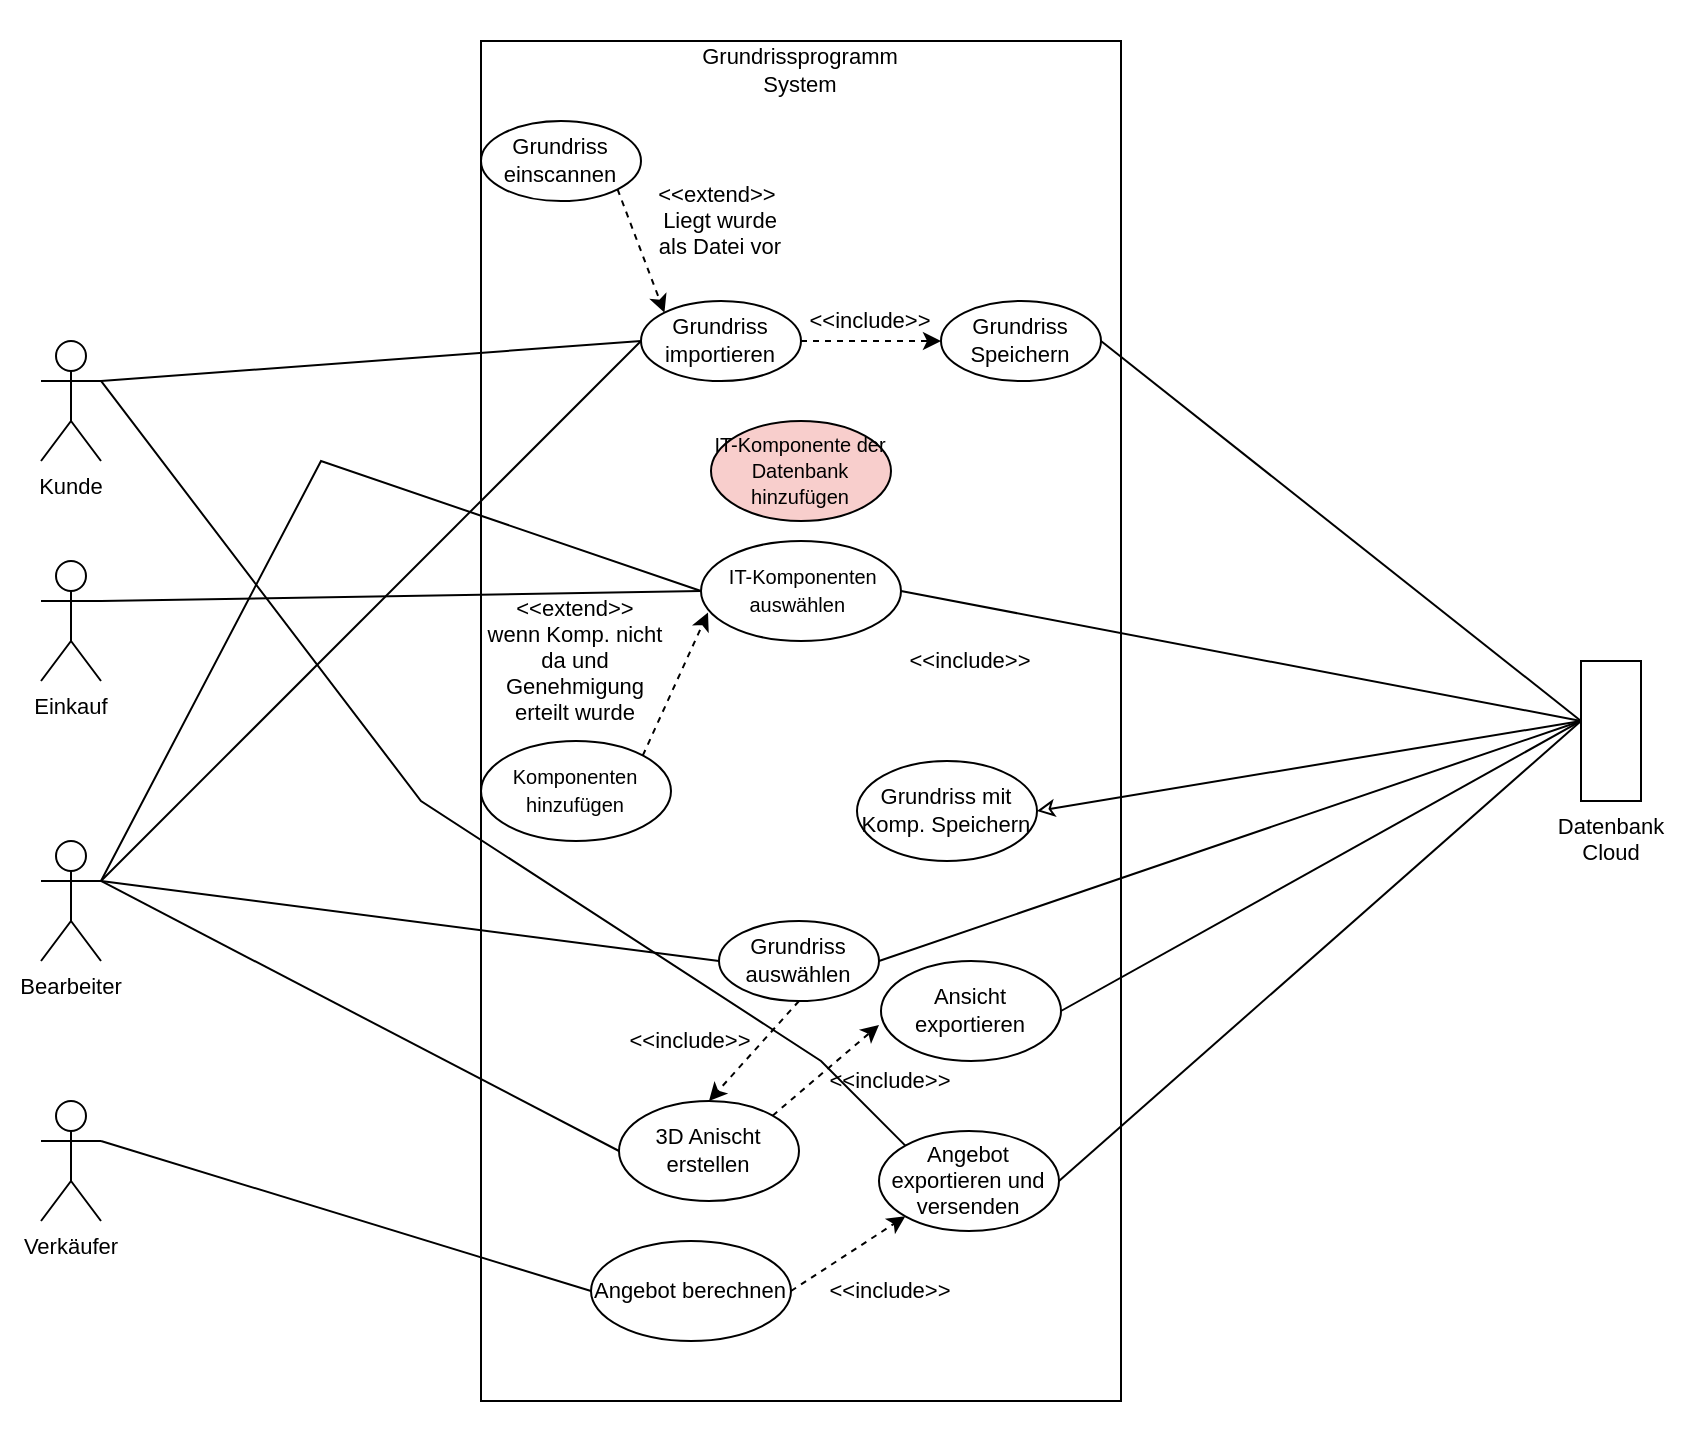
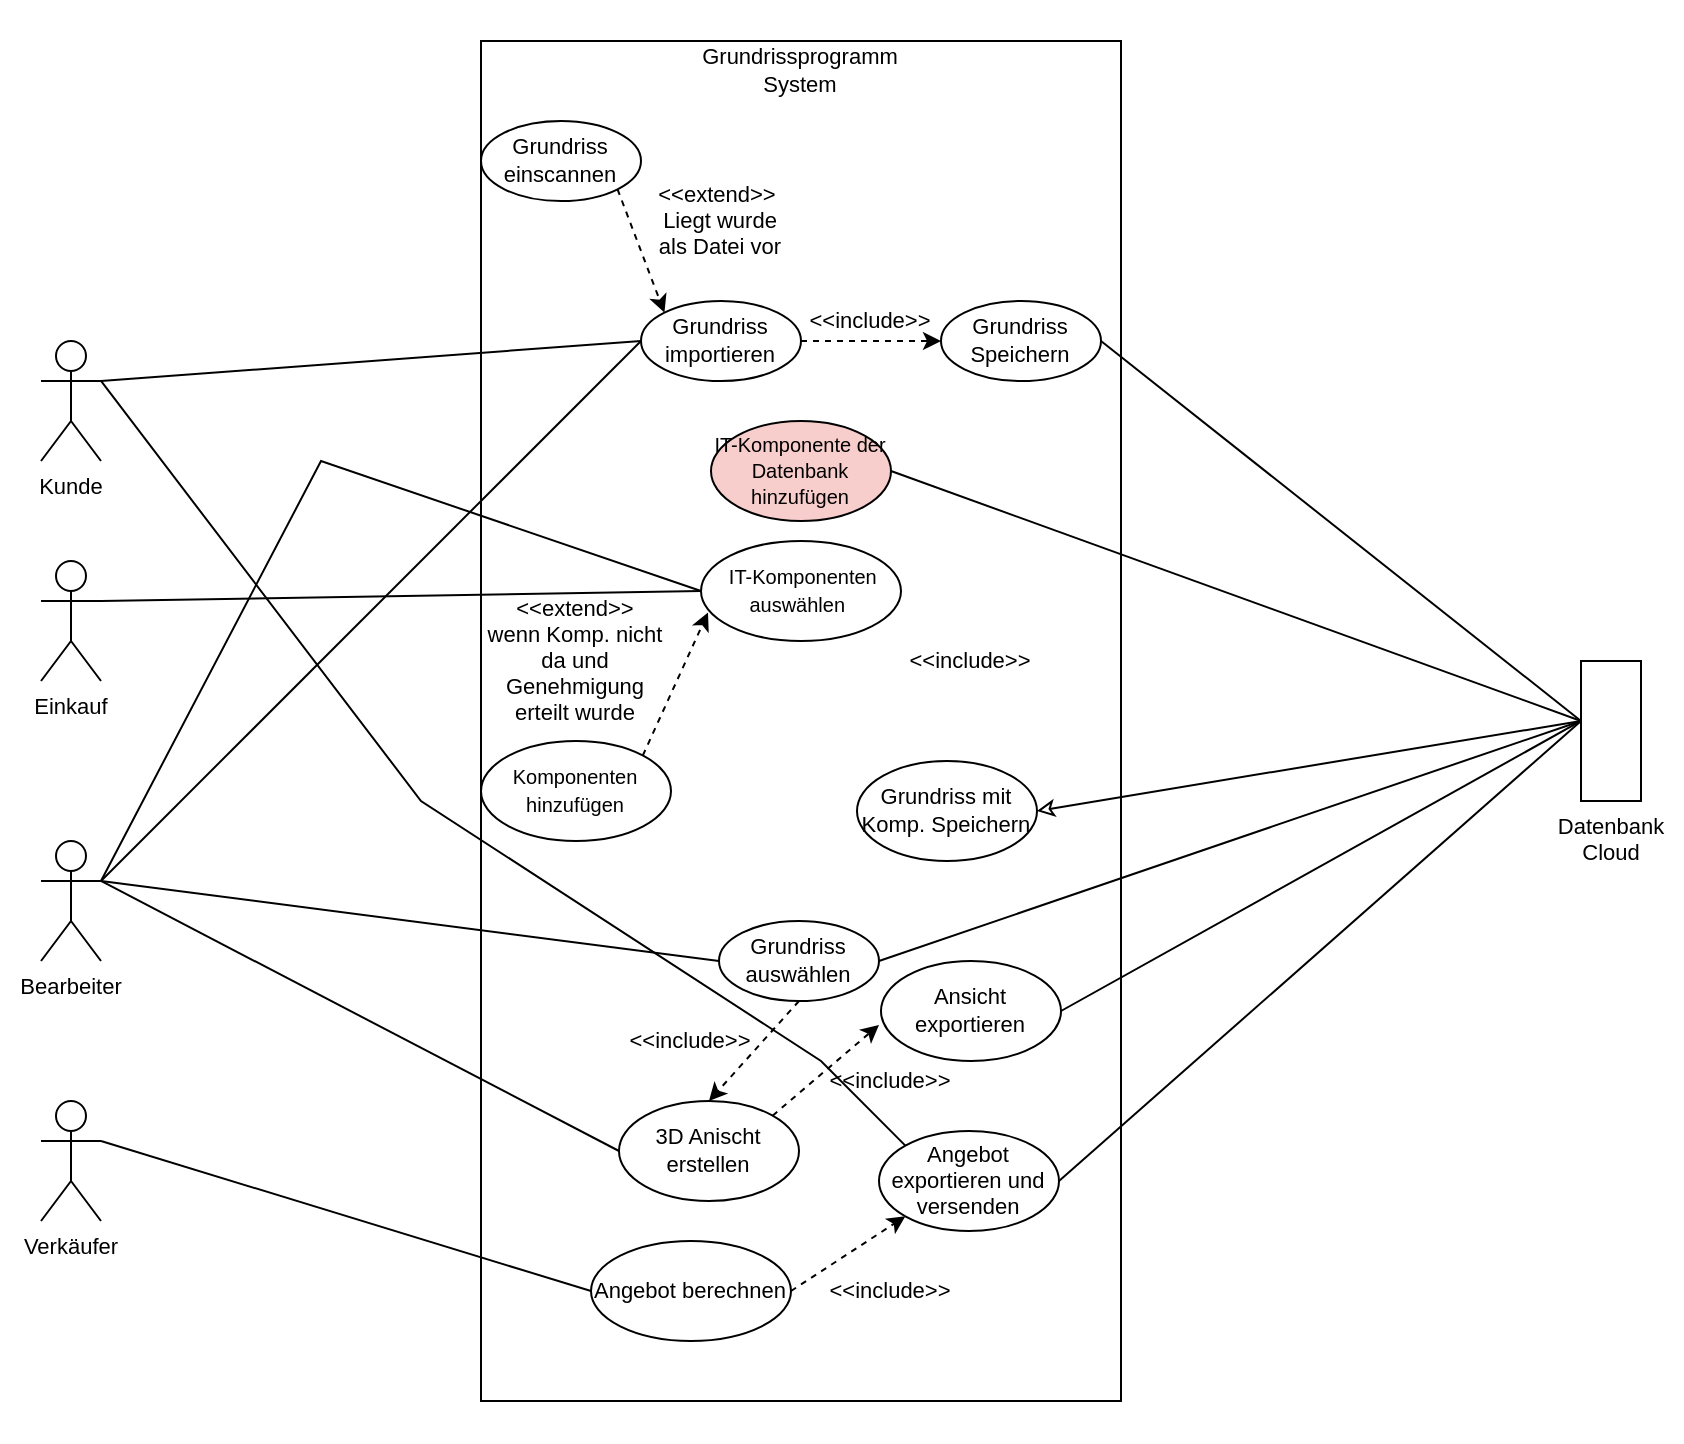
  <mxCell id="0" />
  <mxCell id="1" parent="0" />
  <mxCell id="2" value="" style="rounded=0;whiteSpace=wrap;html=1;fontSize=11;" vertex="1" parent="1"><mxGeometry x="240" y="20" width="320" height="680" as="geometry" /></mxCell>
  <mxCell id="3" value="Grundrissprogramm System" style="text;html=1;strokeColor=none;fillColor=none;align=center;verticalAlign=middle;whiteSpace=wrap;rounded=0;fontSize=11;" vertex="1" parent="1"><mxGeometry x="370" y="20" width="60" height="30" as="geometry" /></mxCell>
  <mxCell id="4" style="rounded=0;orthogonalLoop=1;jettySize=auto;html=1;exitX=1;exitY=0.333;exitDx=0;exitDy=0;exitPerimeter=0;entryX=0;entryY=0.5;entryDx=0;entryDy=0;endArrow=none;endFill=0;fontSize=11;" edge="1" parent="1" source="8" target="13"><mxGeometry relative="1" as="geometry" /></mxCell>
  <mxCell id="5" style="edgeStyle=none;rounded=0;orthogonalLoop=1;jettySize=auto;html=1;exitX=1;exitY=0.333;exitDx=0;exitDy=0;exitPerimeter=0;entryX=0;entryY=0.5;entryDx=0;entryDy=0;fontSize=11;endArrow=none;endFill=0;" edge="1" parent="1" source="8" target="22"><mxGeometry relative="1" as="geometry" /></mxCell>
  <mxCell id="6" style="edgeStyle=none;rounded=0;orthogonalLoop=1;jettySize=auto;html=1;exitX=1;exitY=0.333;exitDx=0;exitDy=0;exitPerimeter=0;entryX=0;entryY=0.5;entryDx=0;entryDy=0;startArrow=none;startFill=0;endArrow=none;endFill=0;" edge="1" parent="1" source="8" target="23"><mxGeometry relative="1" as="geometry"><Array as="points"><mxPoint x="160" y="230" /></Array></mxGeometry></mxCell>
  <mxCell id="7" style="edgeStyle=none;rounded=0;orthogonalLoop=1;jettySize=auto;html=1;exitX=1;exitY=0.333;exitDx=0;exitDy=0;exitPerimeter=0;entryX=0;entryY=0.5;entryDx=0;entryDy=0;startArrow=none;startFill=0;endArrow=none;endFill=0;" edge="1" parent="1" source="8" target="28"><mxGeometry relative="1" as="geometry" /></mxCell>
  <mxCell id="8" value="Bearbeiter" style="shape=umlActor;verticalLabelPosition=bottom;verticalAlign=top;html=1;outlineConnect=0;fontSize=11;" vertex="1" parent="1"><mxGeometry x="20" y="420" width="30" height="60" as="geometry" /></mxCell>
- <mxCell id="9" style="edgeStyle=none;rounded=0;orthogonalLoop=1;jettySize=auto;html=1;exitX=0;exitY=0.333;exitDx=0;exitDy=0;exitPerimeter=0;entryX=1;entryY=0.5;entryDx=0;entryDy=0;fontSize=10;endArrow=none;endFill=0;" edge="1" parent="1" source="11" target="23"><mxGeometry relative="1" as="geometry" /></mxCell>
  <mxCell id="10" style="edgeStyle=none;rounded=0;orthogonalLoop=1;jettySize=auto;html=1;exitX=0;exitY=0.333;exitDx=0;exitDy=0;exitPerimeter=0;entryX=1;entryY=0.5;entryDx=0;entryDy=0;startArrow=none;startFill=0;endArrow=classic;endFill=0;" edge="1" parent="1" source="11" target="26"><mxGeometry relative="1" as="geometry" /></mxCell>
  <mxCell id="11" value="&lt;div&gt;Datenbank&lt;/div&gt;&lt;div&gt;Cloud&lt;br&gt;&lt;/div&gt;" style="shape=umlActor;verticalLabelPosition=bottom;verticalAlign=top;html=1;outlineConnect=0;fontSize=11;" vertex="1" parent="1"><mxGeometry x="790" y="340" width="30" height="60" as="geometry" /></mxCell>
  <mxCell id="12" style="edgeStyle=none;rounded=0;orthogonalLoop=1;jettySize=auto;html=1;exitX=1;exitY=0.5;exitDx=0;exitDy=0;entryX=0;entryY=0.5;entryDx=0;entryDy=0;endArrow=classic;endFill=1;dashed=1;fontSize=11;" edge="1" parent="1" source="13" target="15"><mxGeometry relative="1" as="geometry" /></mxCell>
  <mxCell id="13" value="Grundriss importieren" style="ellipse;whiteSpace=wrap;html=1;fontSize=11;" vertex="1" parent="1"><mxGeometry x="320" y="150" width="80" height="40" as="geometry" /></mxCell>
  <mxCell id="14" style="edgeStyle=none;rounded=0;orthogonalLoop=1;jettySize=auto;html=1;exitX=1;exitY=0.5;exitDx=0;exitDy=0;entryX=0;entryY=0.333;entryDx=0;entryDy=0;entryPerimeter=0;endArrow=none;endFill=0;fontSize=11;" edge="1" parent="1" source="15" target="11"><mxGeometry relative="1" as="geometry" /></mxCell>
  <mxCell id="15" value="Grundriss Speichern" style="ellipse;whiteSpace=wrap;html=1;fontSize=11;" vertex="1" parent="1"><mxGeometry x="470" y="150" width="80" height="40" as="geometry" /></mxCell>
  <mxCell id="16" value="&amp;lt;&amp;lt;include&amp;gt;&amp;gt;" style="text;html=1;strokeColor=none;fillColor=none;align=center;verticalAlign=middle;whiteSpace=wrap;rounded=0;fontSize=11;" vertex="1" parent="1"><mxGeometry x="410" y="150" width="50" height="20" as="geometry" /></mxCell>
  <mxCell id="17" style="edgeStyle=none;rounded=0;orthogonalLoop=1;jettySize=auto;html=1;exitX=1;exitY=1;exitDx=0;exitDy=0;entryX=0;entryY=0;entryDx=0;entryDy=0;dashed=1;endArrow=classic;endFill=1;fontSize=11;startArrow=none;startFill=0;" edge="1" parent="1" source="18" target="13"><mxGeometry relative="1" as="geometry" /></mxCell>
  <mxCell id="18" value="Grundriss einscannen" style="ellipse;whiteSpace=wrap;html=1;fontSize=11;" vertex="1" parent="1"><mxGeometry x="240" y="60" width="80" height="40" as="geometry" /></mxCell>
  <mxCell id="19" value="&amp;lt;&amp;lt;extend&amp;gt;&amp;gt;&amp;nbsp;&lt;br&gt;Liegt wurde als Datei vor" style="text;html=1;strokeColor=none;fillColor=none;align=center;verticalAlign=middle;whiteSpace=wrap;rounded=0;fontSize=11;" vertex="1" parent="1"><mxGeometry x="335" y="100" width="50" height="20" as="geometry" /></mxCell>
  <mxCell id="20" style="edgeStyle=none;rounded=0;orthogonalLoop=1;jettySize=auto;html=1;exitX=1;exitY=0.5;exitDx=0;exitDy=0;entryX=0;entryY=0.333;entryDx=0;entryDy=0;entryPerimeter=0;fontSize=11;endArrow=none;endFill=0;" edge="1" parent="1" source="22" target="11"><mxGeometry relative="1" as="geometry" /></mxCell>
  <mxCell id="21" style="edgeStyle=none;rounded=0;orthogonalLoop=1;jettySize=auto;html=1;exitX=0.5;exitY=1;exitDx=0;exitDy=0;entryX=0.5;entryY=0;entryDx=0;entryDy=0;dashed=1;fontSize=10;endArrow=classic;endFill=1;" edge="1" parent="1" source="22" target="28"><mxGeometry relative="1" as="geometry" /></mxCell>
  <mxCell id="22" value="Grundriss auswählen" style="ellipse;whiteSpace=wrap;html=1;fontSize=11;" vertex="1" parent="1"><mxGeometry x="359" y="460" width="80" height="40" as="geometry" /></mxCell>
  <mxCell id="23" value="&lt;font style=&quot;font-size: 10px&quot;&gt;&amp;nbsp;IT-Komponenten auswählen&amp;nbsp;&lt;br&gt;&lt;/font&gt;" style="ellipse;whiteSpace=wrap;html=1;fontSize=11;" vertex="1" parent="1"><mxGeometry x="350" y="270" width="100" height="50" as="geometry" /></mxCell>
+ <mxCell id="24" style="edgeStyle=none;rounded=0;orthogonalLoop=1;jettySize=auto;html=1;exitX=1;exitY=0.5;exitDx=0;exitDy=0;entryX=0;entryY=0.333;entryDx=0;entryDy=0;entryPerimeter=0;fontSize=10;endArrow=none;endFill=0;" edge="1" parent="1" source="25" target="11"><mxGeometry relative="1" as="geometry" /></mxCell>
  <mxCell id="25" value="&lt;font style=&quot;font-size: 10px;&quot;&gt;IT-Komponente der Datenbank hinzufügen&lt;br&gt;&lt;/font&gt;" style="ellipse;whiteSpace=wrap;html=1;fontSize=11;fillColor=#f8cecc;" vertex="1" parent="1"><mxGeometry x="355" y="210" width="90" height="50" as="geometry" /></mxCell>
  <mxCell id="26" value="Grundriss mit Komp. Speichern" style="ellipse;whiteSpace=wrap;html=1;fontSize=11;" vertex="1" parent="1"><mxGeometry x="428" y="380" width="90" height="50" as="geometry" /></mxCell>
  <mxCell id="27" style="edgeStyle=none;rounded=0;orthogonalLoop=1;jettySize=auto;html=1;exitX=1;exitY=0;exitDx=0;exitDy=0;entryX=-0.011;entryY=0.639;entryDx=0;entryDy=0;dashed=1;fontSize=10;endArrow=classic;endFill=1;entryPerimeter=0;" edge="1" parent="1" source="28" target="30"><mxGeometry relative="1" as="geometry" /></mxCell>
  <mxCell id="28" value="3D Anischt erstellen" style="ellipse;whiteSpace=wrap;html=1;fontSize=11;" vertex="1" parent="1"><mxGeometry x="309" y="550" width="90" height="50" as="geometry" /></mxCell>
  <mxCell id="29" style="edgeStyle=none;rounded=0;orthogonalLoop=1;jettySize=auto;html=1;exitX=1;exitY=0.5;exitDx=0;exitDy=0;startArrow=none;startFill=0;endArrow=none;endFill=0;entryX=0;entryY=0.333;entryDx=0;entryDy=0;entryPerimeter=0;" edge="1" parent="1" source="30" target="11"><mxGeometry relative="1" as="geometry"><mxPoint x="790" y="370" as="targetPoint" /></mxGeometry></mxCell>
  <mxCell id="30" value="Ansicht exportieren" style="ellipse;whiteSpace=wrap;html=1;fontSize=11;" vertex="1" parent="1"><mxGeometry x="440" y="480" width="90" height="50" as="geometry" /></mxCell>
  <mxCell id="31" style="edgeStyle=none;rounded=0;orthogonalLoop=1;jettySize=auto;html=1;exitX=1;exitY=0.5;exitDx=0;exitDy=0;entryX=0;entryY=1;entryDx=0;entryDy=0;dashed=1;fontSize=10;endArrow=classic;endFill=1;" edge="1" parent="1" source="32" target="35"><mxGeometry relative="1" as="geometry" /></mxCell>
  <mxCell id="32" value="Angebot berechnen" style="ellipse;whiteSpace=wrap;html=1;fontSize=11;" vertex="1" parent="1"><mxGeometry x="295" y="620" width="100" height="50" as="geometry" /></mxCell>
  <mxCell id="33" style="edgeStyle=none;rounded=0;orthogonalLoop=1;jettySize=auto;html=1;exitX=1;exitY=0.5;exitDx=0;exitDy=0;entryX=0;entryY=0.333;entryDx=0;entryDy=0;entryPerimeter=0;startArrow=none;startFill=0;endArrow=none;endFill=0;" edge="1" parent="1" source="35" target="11"><mxGeometry relative="1" as="geometry" /></mxCell>
  <mxCell id="34" style="edgeStyle=none;rounded=0;orthogonalLoop=1;jettySize=auto;html=1;exitX=0;exitY=0;exitDx=0;exitDy=0;entryX=1;entryY=0.333;entryDx=0;entryDy=0;entryPerimeter=0;startArrow=none;startFill=0;endArrow=none;endFill=0;" edge="1" parent="1" source="35" target="37"><mxGeometry relative="1" as="geometry"><Array as="points"><mxPoint x="410" y="530" /><mxPoint x="210" y="400" /></Array></mxGeometry></mxCell>
  <mxCell id="35" value="&lt;div&gt;Angebot&lt;br&gt;&lt;/div&gt;&lt;div&gt;exportieren und versenden&lt;/div&gt;" style="ellipse;whiteSpace=wrap;html=1;fontSize=11;" vertex="1" parent="1"><mxGeometry x="439" y="565" width="90" height="50" as="geometry" /></mxCell>
  <mxCell id="36" style="rounded=0;orthogonalLoop=1;jettySize=auto;html=1;exitX=1;exitY=0.333;exitDx=0;exitDy=0;exitPerimeter=0;entryX=0;entryY=0.5;entryDx=0;entryDy=0;endArrow=none;endFill=0;" edge="1" parent="1" source="37" target="13"><mxGeometry relative="1" as="geometry" /></mxCell>
  <mxCell id="37" value="Kunde" style="shape=umlActor;verticalLabelPosition=bottom;verticalAlign=top;html=1;outlineConnect=0;fontSize=11;" vertex="1" parent="1"><mxGeometry x="20" y="170" width="30" height="60" as="geometry" /></mxCell>
  <mxCell id="38" style="edgeStyle=none;rounded=0;orthogonalLoop=1;jettySize=auto;html=1;exitX=1;exitY=0.333;exitDx=0;exitDy=0;exitPerimeter=0;entryX=0;entryY=0.5;entryDx=0;entryDy=0;startArrow=none;startFill=0;endArrow=none;endFill=0;" edge="1" parent="1" source="39" target="23"><mxGeometry relative="1" as="geometry" /></mxCell>
  <mxCell id="39" value="Einkauf" style="shape=umlActor;verticalLabelPosition=bottom;verticalAlign=top;html=1;outlineConnect=0;fontSize=11;" vertex="1" parent="1"><mxGeometry x="20" y="280" width="30" height="60" as="geometry" /></mxCell>
  <mxCell id="40" style="edgeStyle=none;rounded=0;orthogonalLoop=1;jettySize=auto;html=1;exitX=1;exitY=0;exitDx=0;exitDy=0;entryX=0.035;entryY=0.715;entryDx=0;entryDy=0;entryPerimeter=0;startArrow=none;startFill=0;endArrow=classic;endFill=1;dashed=1;" edge="1" parent="1" source="41" target="23"><mxGeometry relative="1" as="geometry" /></mxCell>
  <mxCell id="41" value="&lt;font style=&quot;font-size: 10px&quot;&gt;Komponenten hinzufügen&lt;br&gt;&lt;/font&gt;" style="ellipse;whiteSpace=wrap;html=1;fontSize=11;" vertex="1" parent="1"><mxGeometry x="240" y="370" width="95" height="50" as="geometry" /></mxCell>
  <mxCell id="42" value="&amp;lt;&amp;lt;extend&amp;gt;&amp;gt;&lt;br&gt;wenn Komp. nicht da und Genehmigung erteilt wurde" style="text;html=1;strokeColor=none;fillColor=none;align=center;verticalAlign=middle;whiteSpace=wrap;rounded=0;fontSize=11;" vertex="1" parent="1"><mxGeometry x="240" y="320" width="95" height="20" as="geometry" /></mxCell>
  <mxCell id="43" value="&amp;lt;&amp;lt;include&amp;gt;&amp;gt;" style="text;html=1;strokeColor=none;fillColor=none;align=center;verticalAlign=middle;whiteSpace=wrap;rounded=0;fontSize=11;" vertex="1" parent="1"><mxGeometry x="460" y="320" width="50" height="20" as="geometry" /></mxCell>
  <mxCell id="44" value="&amp;lt;&amp;lt;include&amp;gt;&amp;gt;" style="text;html=1;strokeColor=none;fillColor=none;align=center;verticalAlign=middle;whiteSpace=wrap;rounded=0;fontSize=11;" vertex="1" parent="1"><mxGeometry x="320" y="510" width="50" height="20" as="geometry" /></mxCell>
  <mxCell id="45" value="&amp;lt;&amp;lt;include&amp;gt;&amp;gt;" style="text;html=1;strokeColor=none;fillColor=none;align=center;verticalAlign=middle;whiteSpace=wrap;rounded=0;fontSize=11;" vertex="1" parent="1"><mxGeometry x="420" y="530" width="50" height="20" as="geometry" /></mxCell>
  <mxCell id="46" style="edgeStyle=none;rounded=0;orthogonalLoop=1;jettySize=auto;html=1;exitX=1;exitY=0.333;exitDx=0;exitDy=0;exitPerimeter=0;entryX=0;entryY=0.5;entryDx=0;entryDy=0;startArrow=none;startFill=0;endArrow=none;endFill=0;" edge="1" parent="1" source="47" target="32"><mxGeometry relative="1" as="geometry" /></mxCell>
  <mxCell id="47" value="Verkäufer" style="shape=umlActor;verticalLabelPosition=bottom;verticalAlign=top;html=1;outlineConnect=0;fontSize=11;" vertex="1" parent="1"><mxGeometry x="20" y="550" width="30" height="60" as="geometry" /></mxCell>
  <mxCell id="48" value="&amp;lt;&amp;lt;include&amp;gt;&amp;gt;" style="text;html=1;strokeColor=none;fillColor=none;align=center;verticalAlign=middle;whiteSpace=wrap;rounded=0;fontSize=11;" vertex="1" parent="1"><mxGeometry x="420" y="635" width="50" height="20" as="geometry" /></mxCell>
  <mxCell id="49" value="" style="rounded=0;whiteSpace=wrap;html=1;" vertex="1" parent="1"><mxGeometry x="790" y="330" width="30" height="70" as="geometry" /></mxCell>
